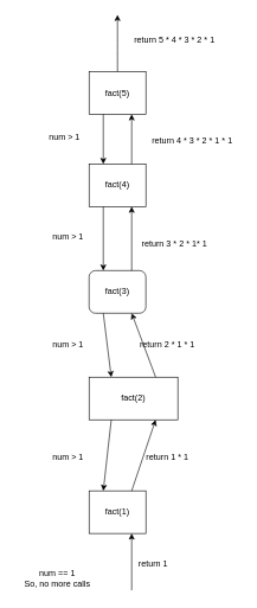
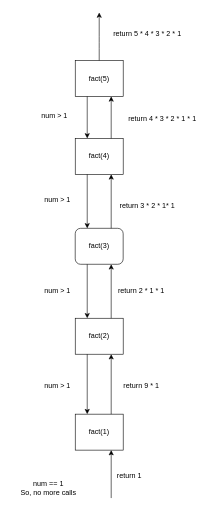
  <mxCell id="0" />
  <mxCell id="1" parent="0" />
  <mxCell id="2" value="fact(5)" style="rounded=0;whiteSpace=wrap;html=1;" vertex="1" parent="1"><mxGeometry x="125" y="100" width="80" height="60" as="geometry" /></mxCell>
  <mxCell id="3" value="fact(4)" style="rounded=0;whiteSpace=wrap;html=1;" vertex="1" parent="1"><mxGeometry x="125" y="230" width="80" height="60" as="geometry" /></mxCell>
  <mxCell id="4" value="fact(3)" style="whiteSpace=wrap;html=1;rounded=1;" vertex="1" parent="1"><mxGeometry x="125" y="380" width="80" height="60" as="geometry" /></mxCell>
- <mxCell id="5" value="fact(2)" style="rounded=0;whiteSpace=wrap;html=1;" vertex="1" parent="1"><mxGeometry x="125" y="530" width="125" height="60" as="geometry" /></mxCell>
+ <mxCell id="5" value="fact(2)" style="rounded=0;whiteSpace=wrap;html=1;" vertex="1" parent="1"><mxGeometry x="125" y="530" width="80" height="60" as="geometry" /></mxCell>
  <mxCell id="6" value="fact(1)" style="rounded=0;whiteSpace=wrap;html=1;" vertex="1" parent="1"><mxGeometry x="125" y="690" width="80" height="60" as="geometry" /></mxCell>
  <mxCell id="7" value="" style="endArrow=classic;html=1;exitX=0.25;exitY=1;exitDx=0;exitDy=0;entryX=0.25;entryY=0;entryDx=0;entryDy=0;" edge="1" parent="1" source="2" target="3"><mxGeometry width="50" height="50" relative="1" as="geometry"><mxPoint x="175" y="260" as="sourcePoint" /><mxPoint x="225" y="210" as="targetPoint" /></mxGeometry></mxCell>
  <mxCell id="8" value="" style="endArrow=classic;html=1;entryX=0.25;entryY=0;entryDx=0;entryDy=0;exitX=0.25;exitY=1;exitDx=0;exitDy=0;" edge="1" parent="1" source="3" target="4"><mxGeometry width="50" height="50" relative="1" as="geometry"><mxPoint x="145" y="300" as="sourcePoint" /><mxPoint x="225" y="330" as="targetPoint" /></mxGeometry></mxCell>
  <mxCell id="9" value="" style="endArrow=classic;html=1;exitX=0.25;exitY=1;exitDx=0;exitDy=0;entryX=0.25;entryY=0;entryDx=0;entryDy=0;" edge="1" parent="1" source="4" target="5"><mxGeometry width="50" height="50" relative="1" as="geometry"><mxPoint x="175" y="500" as="sourcePoint" /><mxPoint x="225" y="450" as="targetPoint" /></mxGeometry></mxCell>
  <mxCell id="10" value="" style="endArrow=classic;html=1;exitX=0.25;exitY=1;exitDx=0;exitDy=0;entryX=0.25;entryY=0;entryDx=0;entryDy=0;" edge="1" parent="1" source="5" target="6"><mxGeometry width="50" height="50" relative="1" as="geometry"><mxPoint x="175" y="620" as="sourcePoint" /><mxPoint x="225" y="570" as="targetPoint" /></mxGeometry></mxCell>
  <mxCell id="11" value="num &amp;gt; 1" style="text;html=1;align=center;verticalAlign=middle;resizable=0;points=[];autosize=1;strokeColor=none;fillColor=none;" vertex="1" parent="1"><mxGeometry x="55" y="178" width="70" height="30" as="geometry" /></mxCell>
  <mxCell id="12" value="num &amp;gt; 1" style="text;html=1;align=center;verticalAlign=middle;resizable=0;points=[];autosize=1;strokeColor=none;fillColor=none;" vertex="1" parent="1"><mxGeometry x="60" y="318" width="70" height="30" as="geometry" /></mxCell>
  <mxCell id="13" value="num &amp;gt; 1" style="text;html=1;align=center;verticalAlign=middle;resizable=0;points=[];autosize=1;strokeColor=none;fillColor=none;" vertex="1" parent="1"><mxGeometry x="60" y="470" width="70" height="30" as="geometry" /></mxCell>
  <mxCell id="14" value="num &amp;gt; 1" style="text;html=1;align=center;verticalAlign=middle;resizable=0;points=[];autosize=1;strokeColor=none;fillColor=none;" vertex="1" parent="1"><mxGeometry x="60" y="628" width="70" height="30" as="geometry" /></mxCell>
  <mxCell id="15" value="num == 1&lt;div&gt;So, no more calls&lt;/div&gt;" style="text;html=1;align=center;verticalAlign=middle;resizable=0;points=[];autosize=1;strokeColor=none;fillColor=none;" vertex="1" parent="1"><mxGeometry x="20" y="793" width="120" height="40" as="geometry" /></mxCell>
  <mxCell id="16" value="" style="endArrow=classic;html=1;" edge="1" parent="1"><mxGeometry width="50" height="50" relative="1" as="geometry"><mxPoint x="185" y="830" as="sourcePoint" /><mxPoint x="185" y="750" as="targetPoint" /></mxGeometry></mxCell>
  <mxCell id="17" value="return 1" style="text;html=1;align=center;verticalAlign=middle;resizable=0;points=[];autosize=1;strokeColor=none;fillColor=none;" vertex="1" parent="1"><mxGeometry x="185" y="778" width="60" height="30" as="geometry" /></mxCell>
- <mxCell id="18" value="return 1 * 1" style="text;html=1;align=center;verticalAlign=middle;resizable=0;points=[];autosize=1;strokeColor=none;fillColor=none;" vertex="1" parent="1"><mxGeometry x="195" y="628" width="80" height="30" as="geometry" /></mxCell>
+ <mxCell id="18" value="return 9 * 1" style="text;html=1;align=center;verticalAlign=middle;resizable=0;points=[];autosize=1;strokeColor=none;fillColor=none;" vertex="1" parent="1"><mxGeometry x="195" y="628" width="80" height="30" as="geometry" /></mxCell>
  <mxCell id="19" value="" style="endArrow=classic;html=1;exitX=0.75;exitY=0;exitDx=0;exitDy=0;entryX=0.75;entryY=1;entryDx=0;entryDy=0;" edge="1" parent="1" source="6" target="5"><mxGeometry width="50" height="50" relative="1" as="geometry"><mxPoint x="175" y="740" as="sourcePoint" /><mxPoint x="225" y="690" as="targetPoint" /></mxGeometry></mxCell>
  <mxCell id="20" value="return 2 * 1 * 1" style="text;html=1;align=center;verticalAlign=middle;resizable=0;points=[];autosize=1;strokeColor=none;fillColor=none;" vertex="1" parent="1"><mxGeometry x="185" y="470" width="100" height="30" as="geometry" /></mxCell>
  <mxCell id="21" value="" style="endArrow=classic;html=1;exitX=0.75;exitY=0;exitDx=0;exitDy=0;entryX=0.75;entryY=1;entryDx=0;entryDy=0;" edge="1" parent="1" source="5" target="4"><mxGeometry width="50" height="50" relative="1" as="geometry"><mxPoint x="175" y="500" as="sourcePoint" /><mxPoint x="225" y="450" as="targetPoint" /></mxGeometry></mxCell>
  <mxCell id="22" value="" style="endArrow=classic;html=1;entryX=0.75;entryY=1;entryDx=0;entryDy=0;exitX=0.75;exitY=0;exitDx=0;exitDy=0;" edge="1" parent="1" source="4" target="3"><mxGeometry width="50" height="50" relative="1" as="geometry"><mxPoint x="175" y="380" as="sourcePoint" /><mxPoint x="225" y="330" as="targetPoint" /></mxGeometry></mxCell>
  <mxCell id="23" value="return 3 * 2 * 1* 1" style="text;html=1;align=center;verticalAlign=middle;resizable=0;points=[];autosize=1;strokeColor=none;fillColor=none;" vertex="1" parent="1"><mxGeometry x="185" y="328" width="120" height="30" as="geometry" /></mxCell>
  <mxCell id="24" value="" style="endArrow=classic;html=1;exitX=0.75;exitY=0;exitDx=0;exitDy=0;entryX=0.75;entryY=1;entryDx=0;entryDy=0;" edge="1" parent="1" source="3" target="2"><mxGeometry width="50" height="50" relative="1" as="geometry"><mxPoint x="255" y="260" as="sourcePoint" /><mxPoint x="295" y="0" as="targetPoint" /></mxGeometry></mxCell>
  <mxCell id="25" value="return 4 * 3 * 2 * 1 * 1" style="text;html=1;align=center;verticalAlign=middle;resizable=0;points=[];autosize=1;strokeColor=none;fillColor=none;" vertex="1" parent="1"><mxGeometry x="200" y="183" width="140" height="30" as="geometry" /></mxCell>
  <mxCell id="26" value="" style="endArrow=classic;html=1;exitX=0.5;exitY=0;exitDx=0;exitDy=0;" edge="1" parent="1" source="2"><mxGeometry width="50" height="50" relative="1" as="geometry"><mxPoint x="164.5" y="90" as="sourcePoint" /><mxPoint x="165" y="20" as="targetPoint" /><Array as="points"><mxPoint x="165" y="70" /><mxPoint x="165" y="20" /></Array></mxGeometry></mxCell>
  <mxCell id="27" value="return 5 * 4 * 3 * 2 * 1" style="text;html=1;align=center;verticalAlign=middle;resizable=0;points=[];autosize=1;strokeColor=none;fillColor=none;" vertex="1" parent="1"><mxGeometry x="175" y="40" width="140" height="30" as="geometry" /></mxCell>
